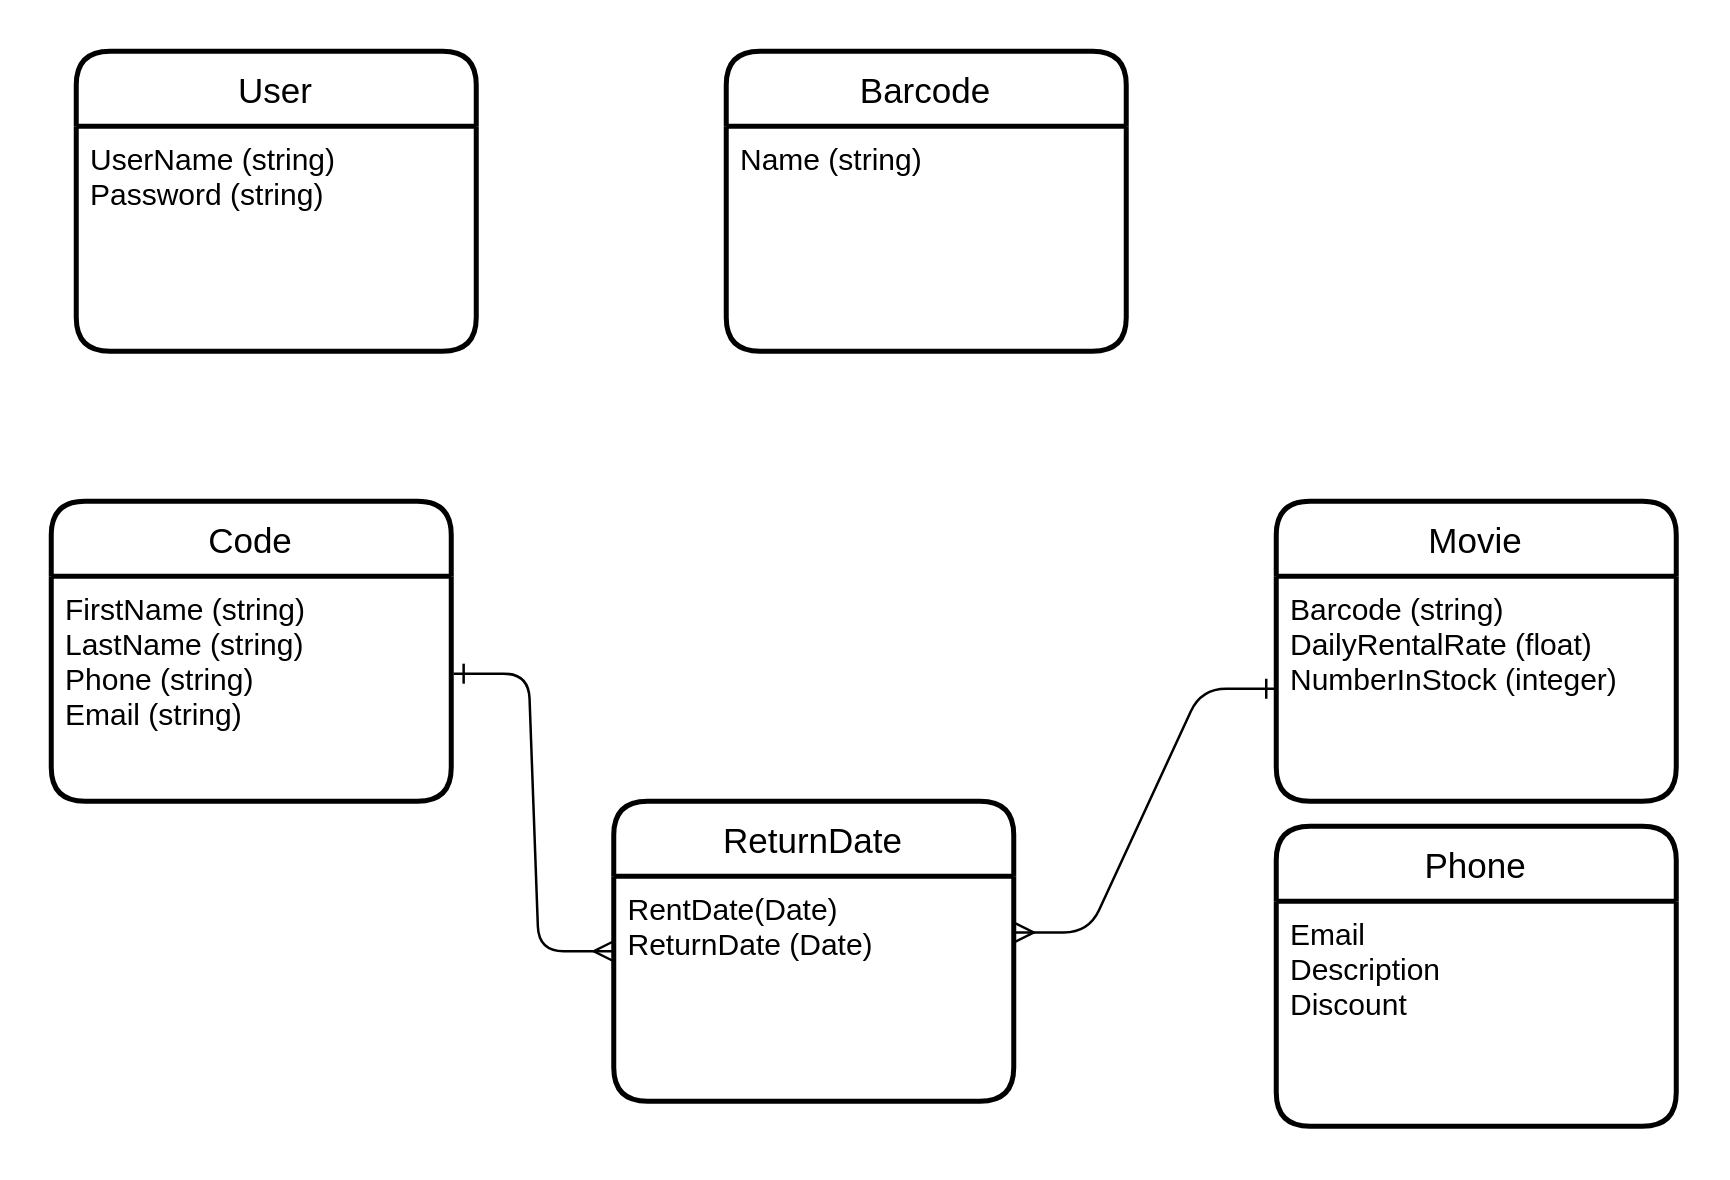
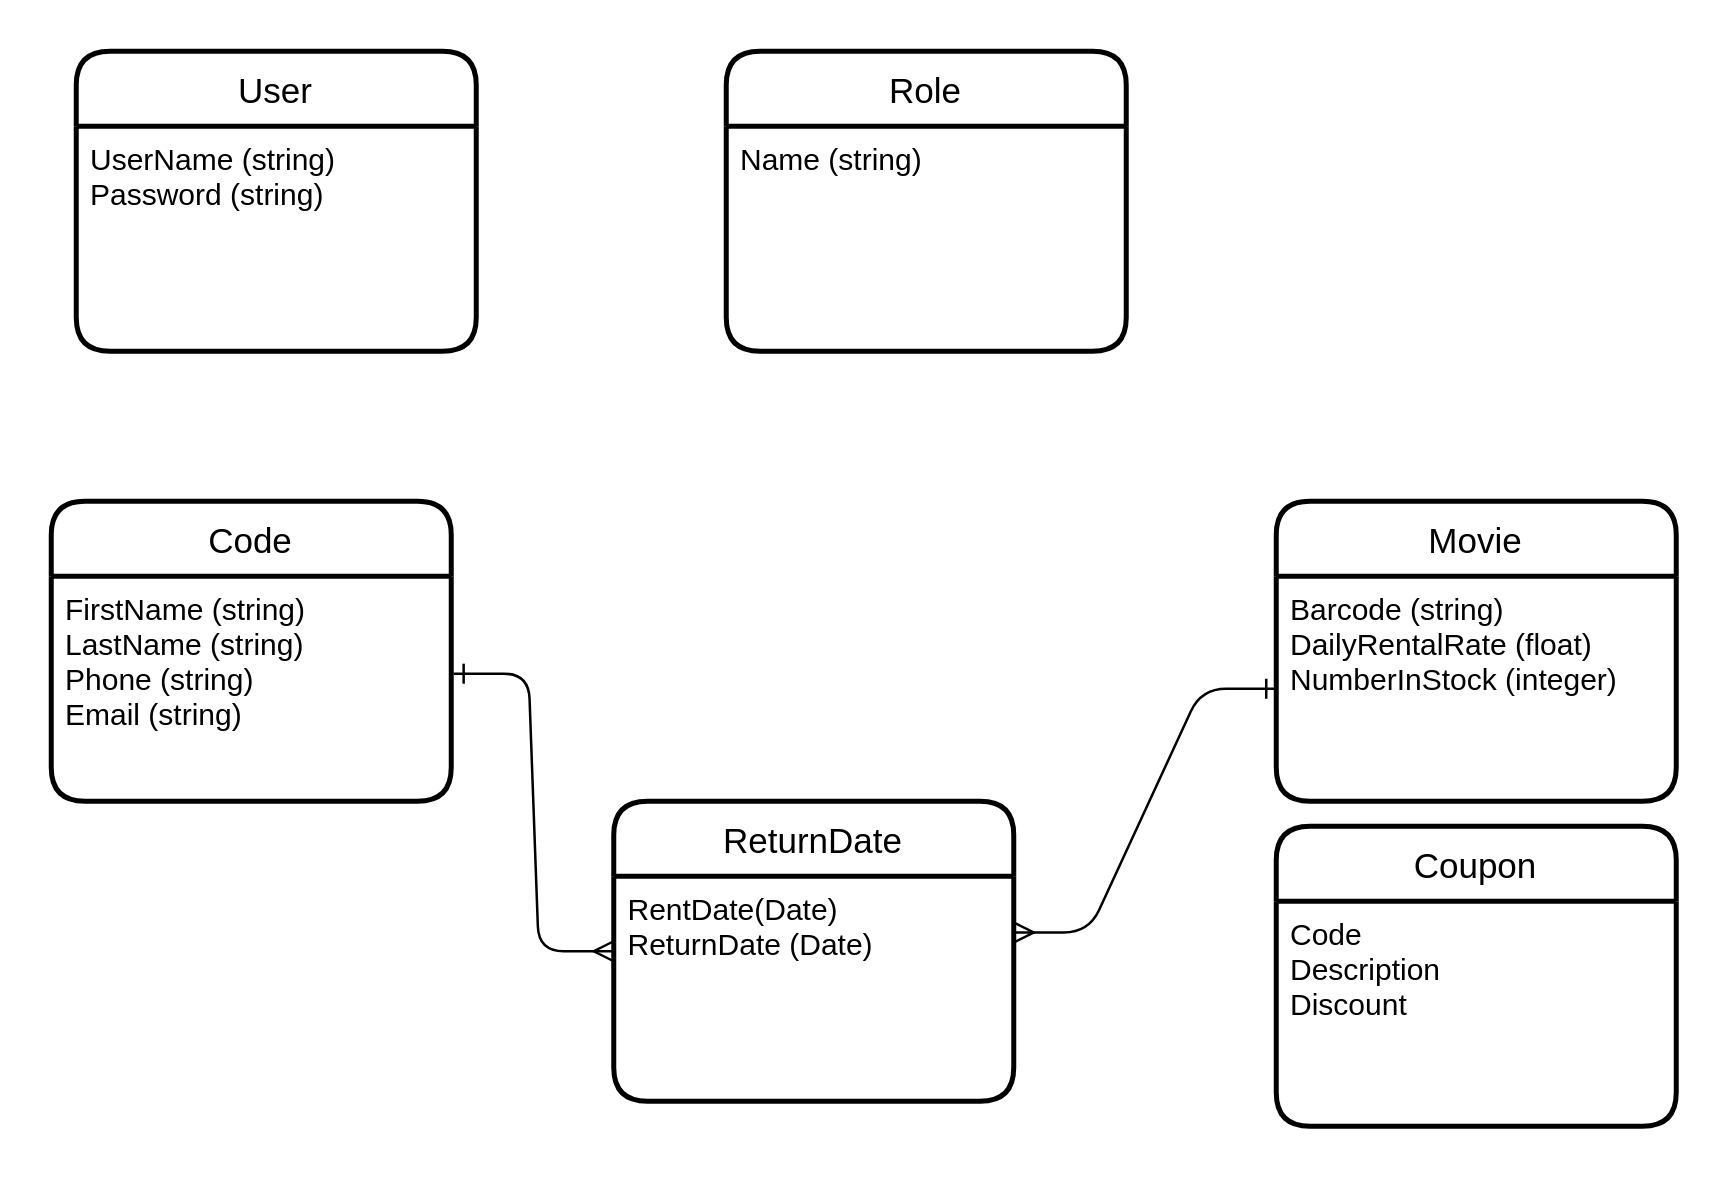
  <mxCell id="0" />
  <mxCell id="1" parent="0" />
  <mxCell id="2" value="" style="edgeStyle=entityRelationEdgeStyle;fontSize=12;html=1;endArrow=ERone;startArrow=ERmany;exitX=1;exitY=0.25;exitDx=0;exitDy=0;endFill=0;" edge="1" parent="1" source="5" target="13"><mxGeometry width="100" height="100" relative="1" as="geometry"><mxPoint x="220" y="350" as="sourcePoint" /><mxPoint x="320" y="250" as="targetPoint" /></mxGeometry></mxCell>
  <mxCell id="3" value="" style="edgeStyle=entityRelationEdgeStyle;fontSize=12;html=1;endArrow=ERmany;startArrow=ERone;exitX=1.006;exitY=0.433;exitDx=0;exitDy=0;exitPerimeter=0;entryX=0;entryY=0.5;entryDx=0;entryDy=0;startFill=0;" edge="1" parent="1" source="15" target="4"><mxGeometry width="100" height="100" relative="1" as="geometry"><mxPoint x="280" y="310" as="sourcePoint" /><mxPoint x="380" y="210" as="targetPoint" /></mxGeometry></mxCell>
  <mxCell id="4" value="ReturnDate" style="swimlane;childLayout=stackLayout;horizontal=1;startSize=30;horizontalStack=0;rounded=1;fontSize=14;fontStyle=0;strokeWidth=2;resizeParent=0;resizeLast=1;shadow=0;dashed=0;align=center;" vertex="1" parent="1"><mxGeometry x="245" y="320" width="160" height="120" as="geometry" /></mxCell>
  <mxCell id="5" value="RentDate(Date)&#10;ReturnDate (Date)" style="align=left;strokeColor=none;fillColor=none;spacingLeft=4;fontSize=12;verticalAlign=top;resizable=0;rotatable=0;part=1;" vertex="1" parent="4"><mxGeometry y="30" width="160" height="90" as="geometry" /></mxCell>
  <mxCell id="6" value="User" style="swimlane;childLayout=stackLayout;horizontal=1;startSize=30;horizontalStack=0;rounded=1;fontSize=14;fontStyle=0;strokeWidth=2;resizeParent=0;resizeLast=1;shadow=0;dashed=0;align=center;" vertex="1" parent="1"><mxGeometry x="30" y="20" width="160" height="120" as="geometry" /></mxCell>
  <mxCell id="7" value="UserName (string)&#10;Password (string)" style="align=left;strokeColor=none;fillColor=none;spacingLeft=4;fontSize=12;verticalAlign=top;resizable=0;rotatable=0;part=1;" vertex="1" parent="6"><mxGeometry y="30" width="160" height="90" as="geometry" /></mxCell>
- <mxCell id="8" value="Barcode" style="swimlane;childLayout=stackLayout;horizontal=1;startSize=30;horizontalStack=0;rounded=1;fontSize=14;fontStyle=0;strokeWidth=2;resizeParent=0;resizeLast=1;shadow=0;dashed=0;align=center;" vertex="1" parent="1"><mxGeometry x="290" y="20" width="160" height="120" as="geometry" /></mxCell>
+ <mxCell id="8" value="Role" style="swimlane;childLayout=stackLayout;horizontal=1;startSize=30;horizontalStack=0;rounded=1;fontSize=14;fontStyle=0;strokeWidth=2;resizeParent=0;resizeLast=1;shadow=0;dashed=0;align=center;" vertex="1" parent="1"><mxGeometry x="290" y="20" width="160" height="120" as="geometry" /></mxCell>
  <mxCell id="9" value="Name (string)" style="align=left;strokeColor=none;fillColor=none;spacingLeft=4;fontSize=12;verticalAlign=top;resizable=0;rotatable=0;part=1;" vertex="1" parent="8"><mxGeometry y="30" width="160" height="90" as="geometry" /></mxCell>
- <mxCell id="10" value="Phone" style="swimlane;childLayout=stackLayout;horizontal=1;startSize=30;horizontalStack=0;rounded=1;fontSize=14;fontStyle=0;strokeWidth=2;resizeParent=0;resizeLast=1;shadow=0;dashed=0;align=center;" vertex="1" parent="1"><mxGeometry x="510" y="330" width="160" height="120" as="geometry" /></mxCell>
- <mxCell id="11" value="Email&#10;Description&#10;Discount" style="align=left;strokeColor=none;fillColor=none;spacingLeft=4;fontSize=12;verticalAlign=top;resizable=0;rotatable=0;part=1;" vertex="1" parent="10"><mxGeometry y="30" width="160" height="90" as="geometry" /></mxCell>
+ <mxCell id="10" value="Coupon" style="swimlane;childLayout=stackLayout;horizontal=1;startSize=30;horizontalStack=0;rounded=1;fontSize=14;fontStyle=0;strokeWidth=2;resizeParent=0;resizeLast=1;shadow=0;dashed=0;align=center;" vertex="1" parent="1"><mxGeometry x="510" y="330" width="160" height="120" as="geometry" /></mxCell>
+ <mxCell id="11" value="Code&#10;Description&#10;Discount" style="align=left;strokeColor=none;fillColor=none;spacingLeft=4;fontSize=12;verticalAlign=top;resizable=0;rotatable=0;part=1;" vertex="1" parent="10"><mxGeometry y="30" width="160" height="90" as="geometry" /></mxCell>
  <mxCell id="12" value="Movie" style="swimlane;childLayout=stackLayout;horizontal=1;startSize=30;horizontalStack=0;rounded=1;fontSize=14;fontStyle=0;strokeWidth=2;resizeParent=0;resizeLast=1;shadow=0;dashed=0;align=center;" vertex="1" parent="1"><mxGeometry x="510" y="200" width="160" height="120" as="geometry" /></mxCell>
  <mxCell id="13" value="Barcode (string)&#10;DailyRentalRate (float)&#10;NumberInStock (integer)" style="align=left;strokeColor=none;fillColor=none;spacingLeft=4;fontSize=12;verticalAlign=top;resizable=0;rotatable=0;part=1;" vertex="1" parent="12"><mxGeometry y="30" width="160" height="90" as="geometry" /></mxCell>
  <mxCell id="14" value="Code" style="swimlane;childLayout=stackLayout;horizontal=1;startSize=30;horizontalStack=0;rounded=1;fontSize=14;fontStyle=0;strokeWidth=2;resizeParent=0;resizeLast=1;shadow=0;dashed=0;align=center;" vertex="1" parent="1"><mxGeometry x="20" y="200" width="160" height="120" as="geometry" /></mxCell>
  <mxCell id="15" value="FirstName (string)&#10;LastName (string)&#10;Phone (string)&#10;Email (string)" style="align=left;strokeColor=none;fillColor=none;spacingLeft=4;fontSize=12;verticalAlign=top;resizable=0;rotatable=0;part=1;" vertex="1" parent="14"><mxGeometry y="30" width="160" height="90" as="geometry" /></mxCell>
